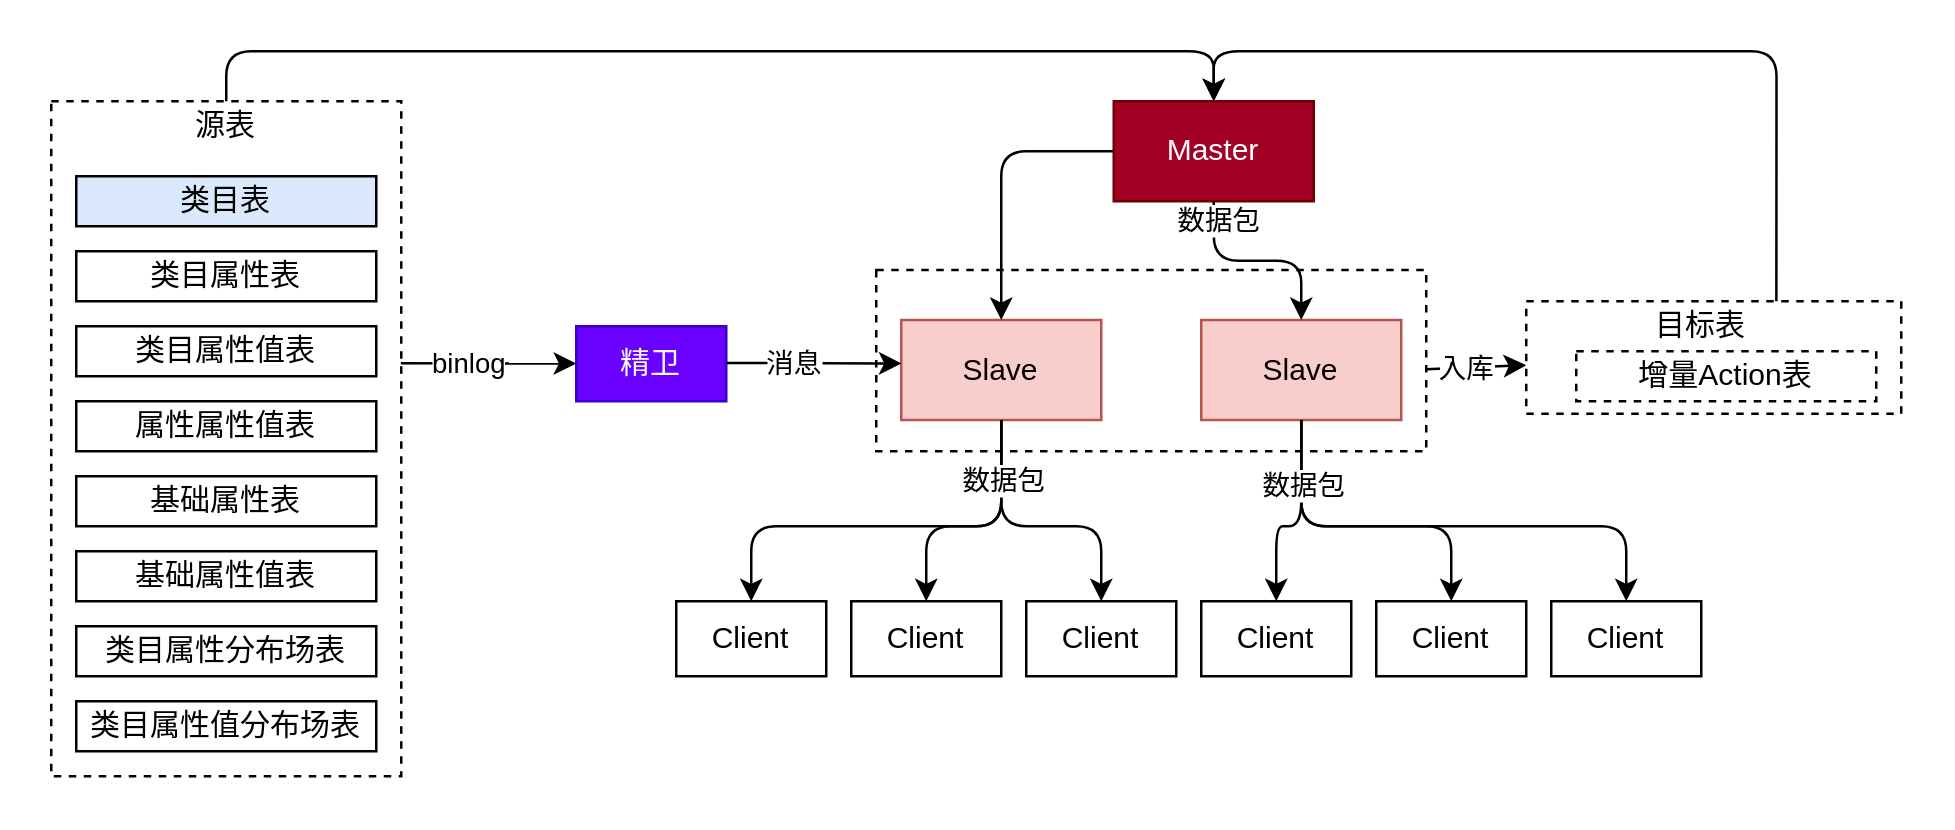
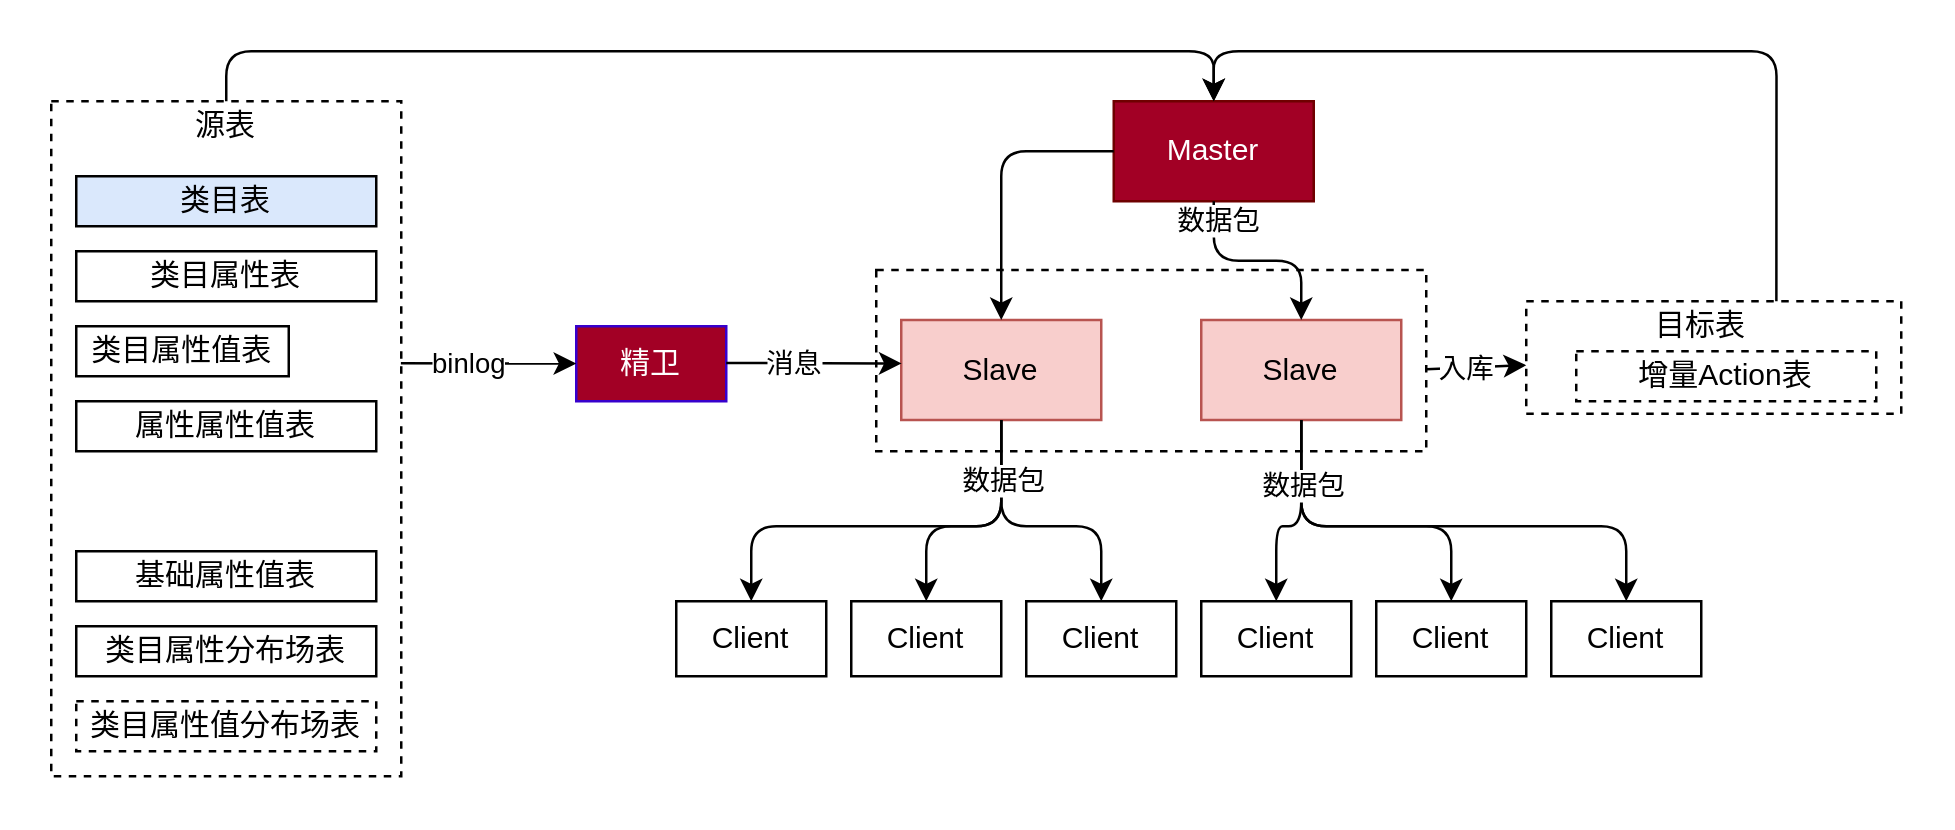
  <mxCell id="0" />
  <mxCell id="1" parent="0" />
  <mxCell id="2" value="" style="rounded=0;whiteSpace=wrap;html=1;dashed=1;" vertex="1" parent="1"><mxGeometry x="350" y="107.5" width="220" height="72.5" as="geometry" /></mxCell>
  <mxCell id="3" value="" style="rounded=0;whiteSpace=wrap;html=1;dashed=1;" vertex="1" parent="1"><mxGeometry x="610" y="120" width="150" height="45" as="geometry" /></mxCell>
  <mxCell id="4" value="" style="rounded=0;whiteSpace=wrap;html=1;dashed=1;" vertex="1" parent="1"><mxGeometry x="20" y="40" width="140" height="270" as="geometry" /></mxCell>
  <mxCell id="5" value="类目表" style="rounded=0;whiteSpace=wrap;html=1;fillColor=#dae8fc;" vertex="1" parent="1"><mxGeometry x="30" y="70" width="120" height="20" as="geometry" /></mxCell>
- <mxCell id="6" value="类目属性值分布场表" style="rounded=0;whiteSpace=wrap;html=1;" vertex="1" parent="1"><mxGeometry x="30" y="280" width="120" height="20" as="geometry" /></mxCell>
+ <mxCell id="6" value="类目属性值分布场表" style="rounded=0;whiteSpace=wrap;html=1;dashed=1;" vertex="1" parent="1"><mxGeometry x="30" y="280" width="120" height="20" as="geometry" /></mxCell>
  <mxCell id="7" value="类目属性分布场表" style="rounded=0;whiteSpace=wrap;html=1;" vertex="1" parent="1"><mxGeometry x="30" y="250" width="120" height="20" as="geometry" /></mxCell>
  <mxCell id="8" value="基础属性值表" style="rounded=0;whiteSpace=wrap;html=1;" vertex="1" parent="1"><mxGeometry x="30" y="220" width="120" height="20" as="geometry" /></mxCell>
- <mxCell id="9" value="基础属性表" style="rounded=0;whiteSpace=wrap;html=1;" vertex="1" parent="1"><mxGeometry x="30" y="190" width="120" height="20" as="geometry" /></mxCell>
  <mxCell id="10" value="属性属性值表" style="rounded=0;whiteSpace=wrap;html=1;" vertex="1" parent="1"><mxGeometry x="30" y="160" width="120" height="20" as="geometry" /></mxCell>
- <mxCell id="11" value="类目属性值表" style="rounded=0;whiteSpace=wrap;html=1;" vertex="1" parent="1"><mxGeometry x="30" y="130" width="120" height="20" as="geometry" /></mxCell>
+ <mxCell id="11" value="类目属性值表" style="rounded=0;whiteSpace=wrap;html=1;" vertex="1" parent="1"><mxGeometry x="30" y="130" width="85" height="20" as="geometry" /></mxCell>
  <mxCell id="12" value="类目属性表" style="rounded=0;whiteSpace=wrap;html=1;" vertex="1" parent="1"><mxGeometry x="30" y="100" width="120" height="20" as="geometry" /></mxCell>
  <mxCell id="13" value="源表" style="text;html=1;strokeColor=none;fillColor=none;align=center;verticalAlign=middle;whiteSpace=wrap;rounded=0;" vertex="1" parent="1"><mxGeometry x="70" y="40" width="40" height="20" as="geometry" /></mxCell>
- <mxCell id="14" value="精卫" style="rounded=0;whiteSpace=wrap;html=1;fillColor=#6a00ff;strokeColor=#3700CC;fontColor=#ffffff;" vertex="1" parent="1"><mxGeometry x="230" y="130" width="60" height="30" as="geometry" /></mxCell>
+ <mxCell id="14" value="精卫" style="rounded=0;whiteSpace=wrap;html=1;fillColor=#a20025;strokeColor=#3700CC;fontColor=#ffffff;" vertex="1" parent="1"><mxGeometry x="230" y="130" width="60" height="30" as="geometry" /></mxCell>
  <mxCell id="15" value="Slave" style="rounded=0;whiteSpace=wrap;html=1;fillColor=#f8cecc;strokeColor=#b85450;" vertex="1" parent="1"><mxGeometry x="360" y="127.5" width="80" height="40" as="geometry" /></mxCell>
  <mxCell id="16" value="Slave" style="rounded=0;whiteSpace=wrap;html=1;fillColor=#f8cecc;strokeColor=#b85450;" vertex="1" parent="1"><mxGeometry x="480" y="127.5" width="80" height="40" as="geometry" /></mxCell>
  <mxCell id="17" value="Client" style="rounded=0;whiteSpace=wrap;html=1;" vertex="1" parent="1"><mxGeometry x="270" y="240" width="60" height="30" as="geometry" /></mxCell>
  <mxCell id="18" value="Client" style="rounded=0;whiteSpace=wrap;html=1;" vertex="1" parent="1"><mxGeometry x="340" y="240" width="60" height="30" as="geometry" /></mxCell>
  <mxCell id="19" value="Client" style="rounded=0;whiteSpace=wrap;html=1;" vertex="1" parent="1"><mxGeometry x="410" y="240" width="60" height="30" as="geometry" /></mxCell>
  <mxCell id="20" value="增量Action表" style="rounded=0;whiteSpace=wrap;html=1;dashed=1;" vertex="1" parent="1"><mxGeometry x="630" y="140" width="120" height="20" as="geometry" /></mxCell>
  <mxCell id="21" value="目标表" style="text;html=1;strokeColor=none;fillColor=none;align=center;verticalAlign=middle;whiteSpace=wrap;rounded=0;dashed=1;" vertex="1" parent="1"><mxGeometry x="660" y="120" width="40" height="20" as="geometry" /></mxCell>
  <mxCell id="22" value="Master" style="rounded=0;whiteSpace=wrap;html=1;fillColor=#a20025;strokeColor=#6F0000;fontColor=#ffffff;" vertex="1" parent="1"><mxGeometry x="445" y="40" width="80" height="40" as="geometry" /></mxCell>
  <mxCell id="23" value="" style="endArrow=classic;html=1;edgeStyle=orthogonalEdgeStyle;" edge="1" parent="1" source="22" target="15"><mxGeometry width="50" height="50" relative="1" as="geometry"><mxPoint x="380" y="190" as="sourcePoint" /><mxPoint x="430" y="140" as="targetPoint" /></mxGeometry></mxCell>
  <mxCell id="24" value="" style="endArrow=classic;html=1;edgeStyle=orthogonalEdgeStyle;" edge="1" parent="1" source="22" target="16"><mxGeometry width="50" height="50" relative="1" as="geometry"><mxPoint x="452.157" y="50" as="sourcePoint" /><mxPoint x="417.843" y="137.5" as="targetPoint" /></mxGeometry></mxCell>
  <mxCell id="25" value="数据包" style="edgeLabel;html=1;align=center;verticalAlign=middle;resizable=0;points=[];" vertex="1" connectable="0" parent="24"><mxGeometry x="-0.822" y="1" relative="1" as="geometry"><mxPoint as="offset" /></mxGeometry></mxCell>
  <mxCell id="26" value="" style="endArrow=classic;html=1;edgeStyle=orthogonalEdgeStyle;" edge="1" parent="1" source="15" target="18"><mxGeometry width="50" height="50" relative="1" as="geometry"><mxPoint x="389.999" y="190" as="sourcePoint" /><mxPoint x="339.999" y="277.5" as="targetPoint" /><Array as="points"><mxPoint x="400" y="210" /><mxPoint x="370" y="210" /></Array></mxGeometry></mxCell>
  <mxCell id="27" value="" style="endArrow=classic;html=1;edgeStyle=orthogonalEdgeStyle;" edge="1" parent="1" source="15" target="19"><mxGeometry width="50" height="50" relative="1" as="geometry"><mxPoint x="389.999" y="190" as="sourcePoint" /><mxPoint x="439.999" y="277.5" as="targetPoint" /><Array as="points"><mxPoint x="400" y="210" /><mxPoint x="440" y="210" /></Array></mxGeometry></mxCell>
  <mxCell id="28" value="" style="endArrow=classic;html=1;edgeStyle=orthogonalEdgeStyle;" edge="1" parent="1" source="15" target="17"><mxGeometry width="50" height="50" relative="1" as="geometry"><mxPoint x="410.029" y="177.5" as="sourcePoint" /><mxPoint x="380.029" y="255" as="targetPoint" /><Array as="points"><mxPoint x="400" y="210" /><mxPoint x="300" y="210" /></Array></mxGeometry></mxCell>
  <mxCell id="29" value="数据包" style="edgeLabel;html=1;align=center;verticalAlign=middle;resizable=0;points=[];" vertex="1" connectable="0" parent="28"><mxGeometry x="-0.719" relative="1" as="geometry"><mxPoint as="offset" /></mxGeometry></mxCell>
  <mxCell id="30" value="Client" style="rounded=0;whiteSpace=wrap;html=1;" vertex="1" parent="1"><mxGeometry x="480" y="240" width="60" height="30" as="geometry" /></mxCell>
  <mxCell id="31" value="Client" style="rounded=0;whiteSpace=wrap;html=1;" vertex="1" parent="1"><mxGeometry x="550" y="240" width="60" height="30" as="geometry" /></mxCell>
  <mxCell id="32" value="Client" style="rounded=0;whiteSpace=wrap;html=1;" vertex="1" parent="1"><mxGeometry x="620" y="240" width="60" height="30" as="geometry" /></mxCell>
  <mxCell id="33" value="" style="endArrow=classic;html=1;edgeStyle=orthogonalEdgeStyle;" edge="1" parent="1" target="31" source="16"><mxGeometry width="50" height="50" relative="1" as="geometry"><mxPoint x="610" y="167.5" as="sourcePoint" /><mxPoint x="549.999" y="277.5" as="targetPoint" /><Array as="points"><mxPoint x="520" y="210" /><mxPoint x="580" y="210" /></Array></mxGeometry></mxCell>
  <mxCell id="34" value="" style="endArrow=classic;html=1;edgeStyle=orthogonalEdgeStyle;" edge="1" parent="1" target="32" source="16"><mxGeometry width="50" height="50" relative="1" as="geometry"><mxPoint x="610" y="167.5" as="sourcePoint" /><mxPoint x="649.999" y="277.5" as="targetPoint" /><Array as="points"><mxPoint x="520" y="210" /><mxPoint x="650" y="210" /></Array></mxGeometry></mxCell>
  <mxCell id="35" value="" style="endArrow=classic;html=1;edgeStyle=orthogonalEdgeStyle;" edge="1" parent="1" target="30" source="16"><mxGeometry width="50" height="50" relative="1" as="geometry"><mxPoint x="610" y="167.5" as="sourcePoint" /><mxPoint x="590.029" y="255" as="targetPoint" /><Array as="points"><mxPoint x="520" y="210" /><mxPoint x="510" y="210" /></Array></mxGeometry></mxCell>
  <mxCell id="36" value="数据包" style="edgeLabel;html=1;align=center;verticalAlign=middle;resizable=0;points=[];" vertex="1" connectable="0" parent="35"><mxGeometry x="-0.358" relative="1" as="geometry"><mxPoint as="offset" /></mxGeometry></mxCell>
  <mxCell id="37" value="" style="endArrow=classic;html=1;edgeStyle=orthogonalEdgeStyle;exitX=0.667;exitY=0;exitDx=0;exitDy=0;exitPerimeter=0;" edge="1" parent="1" source="3" target="22"><mxGeometry width="50" height="50" relative="1" as="geometry"><mxPoint x="569.999" y="12.5" as="sourcePoint" /><mxPoint x="639.999" y="100" as="targetPoint" /><Array as="points"><mxPoint x="710" y="20" /></Array></mxGeometry></mxCell>
  <mxCell id="38" value="" style="endArrow=classic;html=1;edgeStyle=orthogonalEdgeStyle;" edge="1" parent="1" source="4" target="22"><mxGeometry width="50" height="50" relative="1" as="geometry"><mxPoint x="390.05" y="130" as="sourcePoint" /><mxPoint x="170" y="30" as="targetPoint" /><Array as="points"><mxPoint x="90" y="20" /></Array></mxGeometry></mxCell>
  <mxCell id="39" value="" style="endArrow=classic;html=1;exitX=0.999;exitY=0.388;exitDx=0;exitDy=0;exitPerimeter=0;" edge="1" parent="1" source="4" target="14"><mxGeometry width="50" height="50" relative="1" as="geometry"><mxPoint x="200" y="130" as="sourcePoint" /><mxPoint x="270" y="160" as="targetPoint" /></mxGeometry></mxCell>
  <mxCell id="40" value="binlog" style="edgeLabel;html=1;align=center;verticalAlign=middle;resizable=0;points=[];" vertex="1" connectable="0" parent="39"><mxGeometry x="-0.218" relative="1" as="geometry"><mxPoint as="offset" /></mxGeometry></mxCell>
  <mxCell id="41" value="" style="endArrow=classic;html=1;exitX=0.999;exitY=0.388;exitDx=0;exitDy=0;exitPerimeter=0;" edge="1" parent="1"><mxGeometry width="50" height="50" relative="1" as="geometry"><mxPoint x="290" y="144.71" as="sourcePoint" /><mxPoint x="360.14" y="144.878" as="targetPoint" /></mxGeometry></mxCell>
  <mxCell id="42" value="消息" style="edgeLabel;html=1;align=center;verticalAlign=middle;resizable=0;points=[];" vertex="1" connectable="0" parent="41"><mxGeometry x="-0.218" relative="1" as="geometry"><mxPoint as="offset" /></mxGeometry></mxCell>
  <mxCell id="43" value="" style="endArrow=classic;html=1;exitX=0.999;exitY=0.388;exitDx=0;exitDy=0;exitPerimeter=0;" edge="1" parent="1" target="3"><mxGeometry width="50" height="50" relative="1" as="geometry"><mxPoint x="570" y="147.21" as="sourcePoint" /><mxPoint x="640.14" y="147.378" as="targetPoint" /></mxGeometry></mxCell>
  <mxCell id="44" value="入库" style="edgeLabel;html=1;align=center;verticalAlign=middle;resizable=0;points=[];" vertex="1" connectable="0" parent="43"><mxGeometry x="-0.218" relative="1" as="geometry"><mxPoint as="offset" /></mxGeometry></mxCell>
